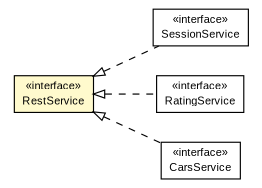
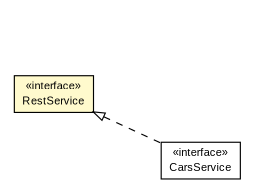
  digraph {
    nodesep=0.25
    rankdir=LR
    ranksep=0.5
    node [fontcolor=black fontname=arial fontsize=10.0 shape=plaintext]
    edge [arrowtail=empty dir=back fontname=arial fontsize=10 headport=p labelfontname=arial labelfontsize=10 style=dashed tailport=p]
    n1 [label=<<table title="com.gwtplatform.dispatch.rest.shared.RestService" border="0" cellborder="1" cellspacing="0" cellpadding="2" port="p" bgcolor="lemonChiffon" href="./RestService.html"> 		<tr><td><table border="0" cellspacing="0" cellpadding="1"> <tr><td align="center" balign="center"> &#171;interface&#187; </td></tr> <tr><td align="center" balign="center"> RestService </td></tr> 		</table></td></tr> 		</table>>]
-   n2 [label=<<table title="com.gwtplatform.carstore.client.rest.SessionService" border="0" cellborder="1" cellspacing="0" cellpadding="2" port="p" href="../../../carstore/client/rest/SessionService.html"> 		<tr><td><table border="0" cellspacing="0" cellpadding="1"> <tr><td align="center" balign="center"> &#171;interface&#187; </td></tr> <tr><td align="center" balign="center"> SessionService </td></tr> 		</table></td></tr> 		</table>>]
-   n3 [label=<<table title="com.gwtplatform.carstore.client.rest.RatingService" border="0" cellborder="1" cellspacing="0" cellpadding="2" port="p" href="../../../carstore/client/rest/RatingService.html"> 		<tr><td><table border="0" cellspacing="0" cellpadding="1"> <tr><td align="center" balign="center"> &#171;interface&#187; </td></tr> <tr><td align="center" balign="center"> RatingService </td></tr> 		</table></td></tr> 		</table>>]
    n4 [label=<<table title="com.gwtplatform.carstore.client.rest.CarsService" border="0" cellborder="1" cellspacing="0" cellpadding="2" port="p" href="../../../carstore/client/rest/CarsService.html"> 		<tr><td><table border="0" cellspacing="0" cellpadding="1"> <tr><td align="center" balign="center"> &#171;interface&#187; </td></tr> <tr><td align="center" balign="center"> CarsService </td></tr> 		</table></td></tr> 		</table>>]
-   n1 -> n2
-   n1 -> n3
    n1 -> n4
  }
